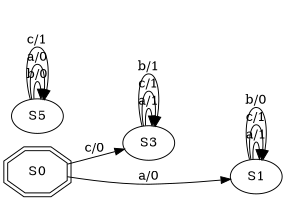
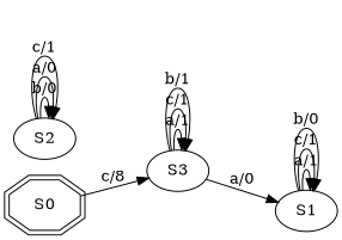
  digraph {
    rankdir=LR
    S3
    S1
-   S2 [label=S5]
+   S2
    S0 [shape=doubleoctagon]
    S3 -> S3 [label="a/1"]
    S3 -> S3 [label="c/1"]
    S3 -> S3 [label="b/1"]
    S1 -> S1 [label="a/1"]
    S1 -> S1 [label="c/1"]
    S1 -> S1 [label="b/0"]
    S2 -> S2 [label="b/0"]
    S2 -> S2 [label="a/0"]
    S2 -> S2 [label="c/1"]
-   S0 -> S3 [label="c/0"]
-   S0 -> S1 [label="a/0"]
+   S0 -> S3 [label="c/8"]
+   S3 -> S1 [label="a/0"]
  }
